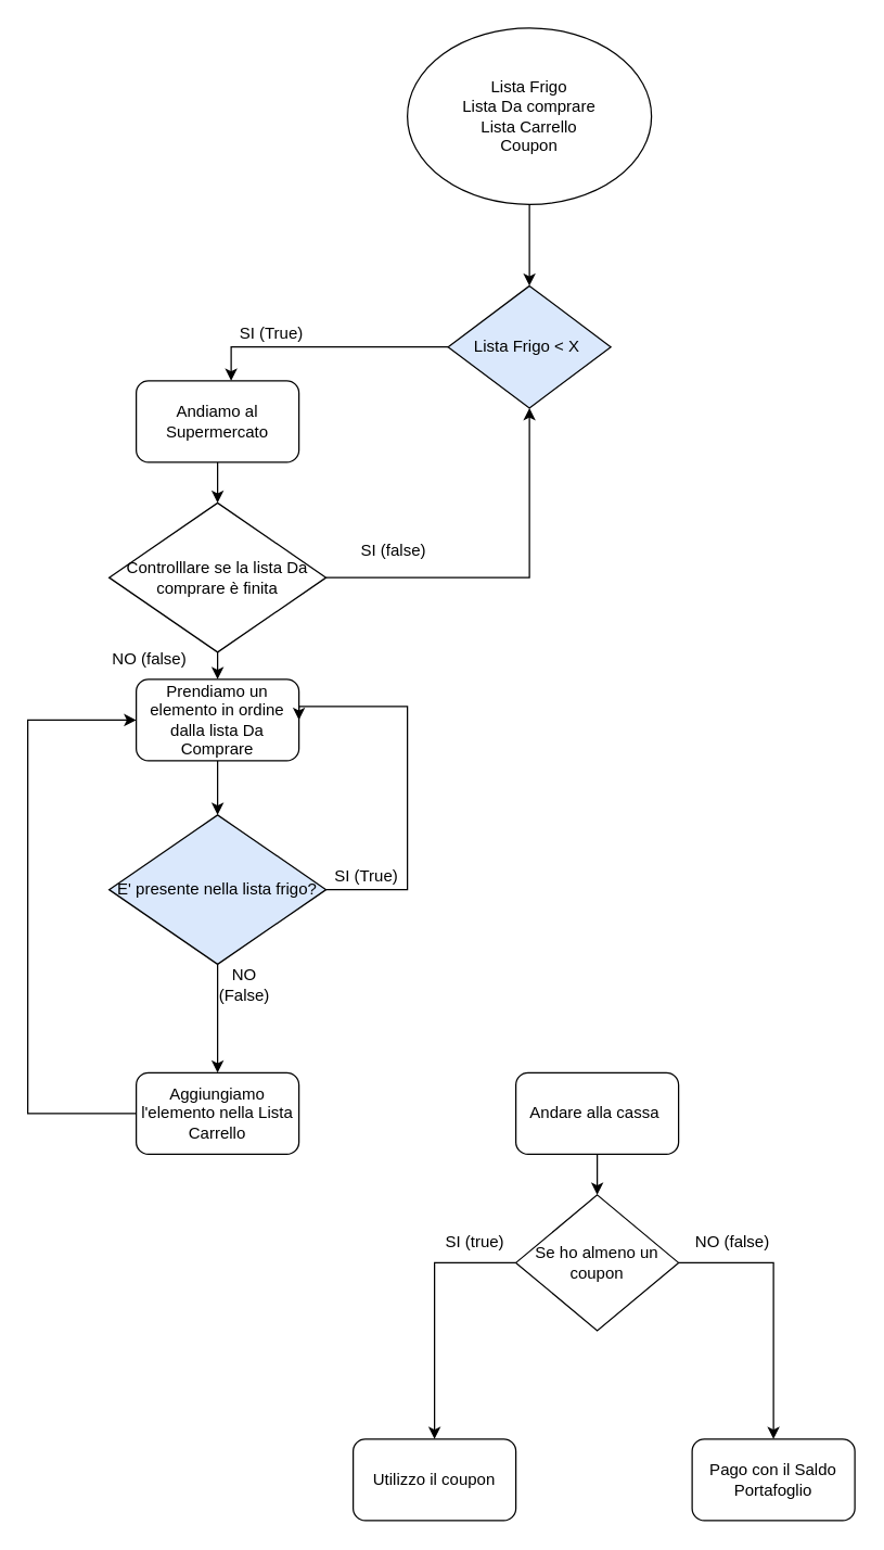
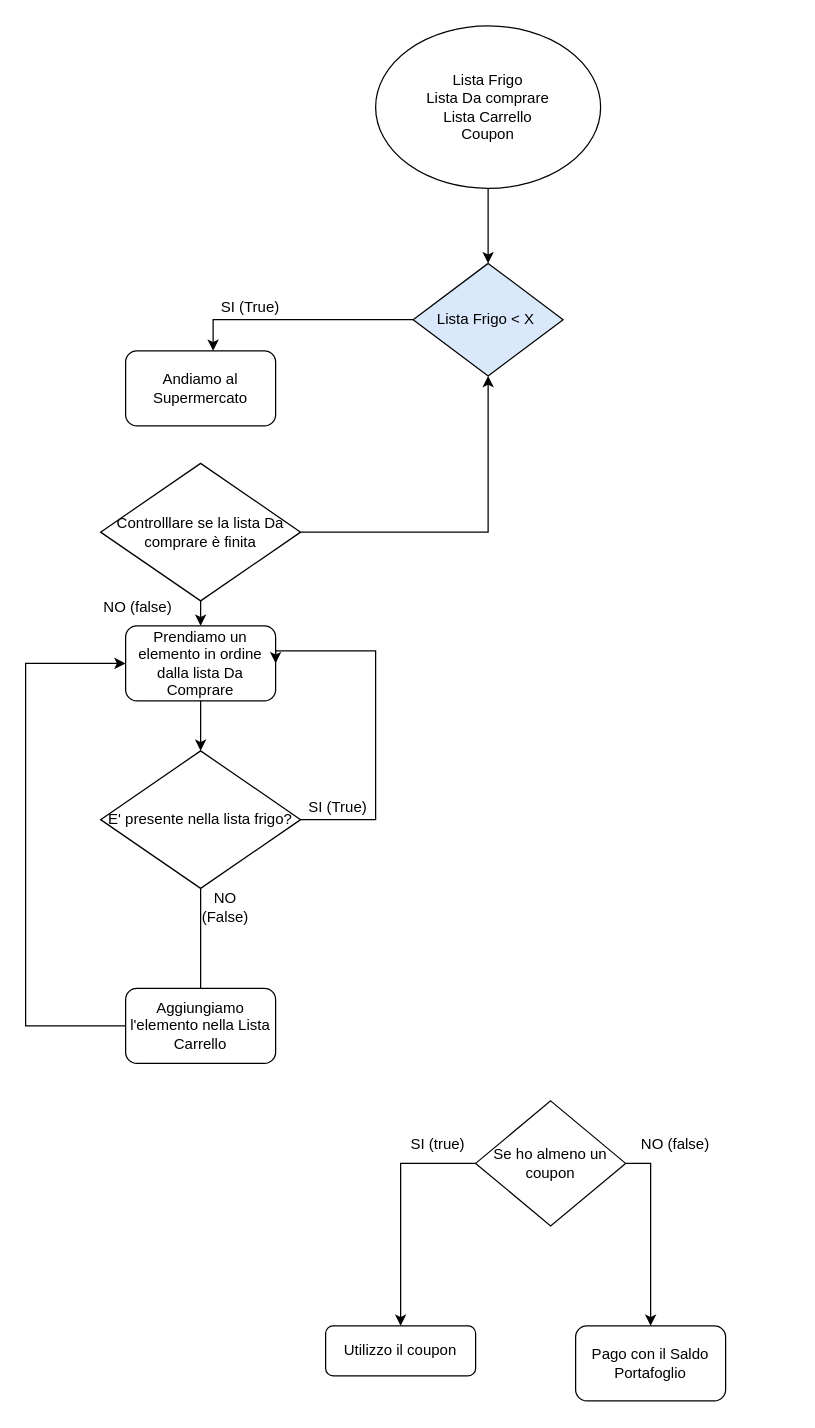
  <mxCell id="0" />
  <mxCell id="1" parent="0" />
  <mxCell id="2" style="edgeStyle=orthogonalEdgeStyle;rounded=0;orthogonalLoop=1;jettySize=auto;html=1;exitX=0.5;exitY=1;exitDx=0;exitDy=0;entryX=0.5;entryY=0;entryDx=0;entryDy=0;" edge="1" parent="1" source="3" target="5"><mxGeometry relative="1" as="geometry" /></mxCell>
  <mxCell id="3" value="Lista Frigo&lt;br&gt;Lista Da comprare&lt;br&gt;Lista Carrello&lt;br&gt;Coupon" style="ellipse;whiteSpace=wrap;html=1;" vertex="1" parent="1"><mxGeometry x="300" y="20" width="180" height="130" as="geometry" /></mxCell>
  <mxCell id="4" style="edgeStyle=orthogonalEdgeStyle;rounded=0;orthogonalLoop=1;jettySize=auto;html=1;exitX=0;exitY=0.5;exitDx=0;exitDy=0;" edge="1" parent="1" source="5" target="7"><mxGeometry relative="1" as="geometry"><Array as="points"><mxPoint x="170" y="255" /></Array></mxGeometry></mxCell>
  <mxCell id="5" value="Lista Frigo &amp;lt; X&amp;nbsp;" style="rhombus;whiteSpace=wrap;html=1;fillColor=#dae8fc;" vertex="1" parent="1"><mxGeometry x="330" y="210" width="120" height="90" as="geometry" /></mxCell>
- <mxCell id="6" style="edgeStyle=orthogonalEdgeStyle;rounded=0;orthogonalLoop=1;jettySize=auto;html=1;exitX=0.5;exitY=1;exitDx=0;exitDy=0;entryX=0.5;entryY=0;entryDx=0;entryDy=0;" edge="1" parent="1" source="7" target="20"><mxGeometry relative="1" as="geometry" /></mxCell>
  <mxCell id="7" value="Andiamo al Supermercato" style="rounded=1;whiteSpace=wrap;html=1;" vertex="1" parent="1"><mxGeometry x="100" y="280" width="120" height="60" as="geometry" /></mxCell>
  <mxCell id="8" value="SI (True)" style="text;html=1;strokeColor=none;fillColor=none;align=center;verticalAlign=middle;whiteSpace=wrap;rounded=0;" vertex="1" parent="1"><mxGeometry x="170" y="230" width="60" height="30" as="geometry" /></mxCell>
  <mxCell id="9" style="edgeStyle=orthogonalEdgeStyle;rounded=0;orthogonalLoop=1;jettySize=auto;html=1;exitX=0.5;exitY=1;exitDx=0;exitDy=0;entryX=0.5;entryY=0;entryDx=0;entryDy=0;" edge="1" parent="1" source="10" target="13"><mxGeometry relative="1" as="geometry" /></mxCell>
  <mxCell id="10" value="Prendiamo un elemento in ordine dalla lista Da Comprare" style="rounded=1;whiteSpace=wrap;html=1;" vertex="1" parent="1"><mxGeometry x="100" y="500" width="120" height="60" as="geometry" /></mxCell>
  <mxCell id="11" style="edgeStyle=orthogonalEdgeStyle;rounded=0;orthogonalLoop=1;jettySize=auto;html=1;exitX=1;exitY=0.5;exitDx=0;exitDy=0;entryX=1;entryY=0.5;entryDx=0;entryDy=0;" edge="1" parent="1" source="13" target="10"><mxGeometry relative="1" as="geometry"><Array as="points"><mxPoint x="300" y="655" /><mxPoint x="300" y="520" /><mxPoint x="220" y="520" /></Array></mxGeometry></mxCell>
- <mxCell id="12" style="edgeStyle=orthogonalEdgeStyle;rounded=0;orthogonalLoop=1;jettySize=auto;html=1;exitX=0.5;exitY=1;exitDx=0;exitDy=0;entryX=0.5;entryY=0;entryDx=0;entryDy=0;" edge="1" parent="1" source="13" target="16"><mxGeometry relative="1" as="geometry" /></mxCell>
- <mxCell id="13" value="E' presente nella lista frigo?" style="rhombus;whiteSpace=wrap;html=1;fillColor=#dae8fc;" vertex="1" parent="1"><mxGeometry x="80" y="600" width="160" height="110" as="geometry" /></mxCell>
+ <mxCell id="12" style="edgeStyle=orthogonalEdgeStyle;rounded=0;orthogonalLoop=1;jettySize=auto;html=1;exitX=0.5;exitY=1;exitDx=0;exitDy=0;entryX=0.5;entryY=0;entryDx=0;entryDy=0;endArrow=none;" edge="1" parent="1" source="13" target="16"><mxGeometry relative="1" as="geometry" /></mxCell>
+ <mxCell id="13" value="E' presente nella lista frigo?" style="rhombus;whiteSpace=wrap;html=1;" vertex="1" parent="1"><mxGeometry x="80" y="600" width="160" height="110" as="geometry" /></mxCell>
  <mxCell id="14" value="SI (True)" style="text;html=1;strokeColor=none;fillColor=none;align=center;verticalAlign=middle;whiteSpace=wrap;rounded=0;" vertex="1" parent="1"><mxGeometry x="240" y="630" width="60" height="30" as="geometry" /></mxCell>
  <mxCell id="15" style="edgeStyle=orthogonalEdgeStyle;rounded=0;orthogonalLoop=1;jettySize=auto;html=1;exitX=0;exitY=0.5;exitDx=0;exitDy=0;entryX=0;entryY=0.5;entryDx=0;entryDy=0;" edge="1" parent="1" source="16" target="10"><mxGeometry relative="1" as="geometry"><Array as="points"><mxPoint y="820" x="20" /><mxPoint y="530" x="20" /></Array></mxGeometry></mxCell>
  <mxCell id="16" value="Aggiungiamo l'elemento nella Lista Carrello" style="rounded=1;whiteSpace=wrap;html=1;" vertex="1" parent="1"><mxGeometry x="100" y="790" width="120" height="60" as="geometry" /></mxCell>
  <mxCell id="17" value="NO (False)" style="text;html=1;strokeColor=none;fillColor=none;align=center;verticalAlign=middle;whiteSpace=wrap;rounded=0;" vertex="1" parent="1"><mxGeometry x="150" y="710" width="60" height="30" as="geometry" /></mxCell>
  <mxCell id="18" style="edgeStyle=orthogonalEdgeStyle;rounded=0;orthogonalLoop=1;jettySize=auto;html=1;exitX=0.5;exitY=1;exitDx=0;exitDy=0;entryX=0.5;entryY=0;entryDx=0;entryDy=0;" edge="1" parent="1" source="20" target="10"><mxGeometry relative="1" as="geometry" /></mxCell>
  <mxCell id="19" style="edgeStyle=orthogonalEdgeStyle;rounded=0;orthogonalLoop=1;jettySize=auto;html=1;exitX=1;exitY=0.5;exitDx=0;exitDy=0;" edge="1" parent="1" source="20" target="5"><mxGeometry relative="1" as="geometry" /></mxCell>
  <mxCell id="20" value="Controlllare se la lista Da comprare è finita" style="rhombus;whiteSpace=wrap;html=1;" vertex="1" parent="1"><mxGeometry x="80" y="370" width="160" height="110" as="geometry" /></mxCell>
  <mxCell id="21" value="NO (false)" style="text;html=1;strokeColor=none;fillColor=none;align=center;verticalAlign=middle;whiteSpace=wrap;rounded=0;" vertex="1" parent="1"><mxGeometry x="80" y="470" width="60" height="30" as="geometry" /></mxCell>
- <mxCell id="22" style="edgeStyle=orthogonalEdgeStyle;rounded=0;orthogonalLoop=1;jettySize=auto;html=1;exitX=0.5;exitY=1;exitDx=0;exitDy=0;entryX=0.5;entryY=0;entryDx=0;entryDy=0;" edge="1" parent="1" source="23" target="26"><mxGeometry relative="1" as="geometry" /></mxCell>
- <mxCell id="23" value="Andare alla cassa&amp;nbsp;" style="rounded=1;whiteSpace=wrap;html=1;" vertex="1" parent="1"><mxGeometry x="380" y="790" width="120" height="60" as="geometry" /></mxCell>
  <mxCell id="24" style="edgeStyle=orthogonalEdgeStyle;rounded=0;orthogonalLoop=1;jettySize=auto;html=1;exitX=0;exitY=0.5;exitDx=0;exitDy=0;" edge="1" parent="1" source="26" target="27"><mxGeometry relative="1" as="geometry" /></mxCell>
  <mxCell id="25" style="edgeStyle=orthogonalEdgeStyle;rounded=0;orthogonalLoop=1;jettySize=auto;html=1;exitX=1;exitY=0.5;exitDx=0;exitDy=0;" edge="1" parent="1" source="26" target="28"><mxGeometry relative="1" as="geometry" /></mxCell>
  <mxCell id="26" value="Se ho almeno un coupon" style="rhombus;whiteSpace=wrap;html=1;" vertex="1" parent="1"><mxGeometry x="380" y="880" width="120" height="100" as="geometry" /></mxCell>
- <mxCell id="27" value="Utilizzo il coupon" style="rounded=1;whiteSpace=wrap;html=1;" vertex="1" parent="1"><mxGeometry x="260" y="1060" width="120" height="60" as="geometry" /></mxCell>
- <mxCell id="28" value="Pago con il Saldo Portafoglio" style="rounded=1;whiteSpace=wrap;html=1;" vertex="1" parent="1"><mxGeometry x="510" y="1060" width="120" height="60" as="geometry" /></mxCell>
+ <mxCell id="27" value="Utilizzo il coupon" style="rounded=1;whiteSpace=wrap;html=1;" vertex="1" parent="1"><mxGeometry x="260" y="1060" width="120" height="40" as="geometry" /></mxCell>
+ <mxCell id="28" value="Pago con il Saldo Portafoglio" style="rounded=1;whiteSpace=wrap;html=1;" vertex="1" parent="1"><mxGeometry x="460" y="1060" width="120" height="60" as="geometry" /></mxCell>
  <mxCell id="29" value="SI (true)" style="text;html=1;strokeColor=none;fillColor=none;align=center;verticalAlign=middle;whiteSpace=wrap;rounded=0;" vertex="1" parent="1"><mxGeometry x="320" y="900" width="60" height="30" as="geometry" /></mxCell>
  <mxCell id="30" value="NO (false)" style="text;html=1;strokeColor=none;fillColor=none;align=center;verticalAlign=middle;whiteSpace=wrap;rounded=0;" vertex="1" parent="1"><mxGeometry x="510" y="900" width="60" height="30" as="geometry" /></mxCell>
- <mxCell id="31" value="SI (false)" style="text;html=1;strokeColor=none;fillColor=none;align=center;verticalAlign=middle;whiteSpace=wrap;rounded=0;" vertex="1" parent="1"><mxGeometry x="260" y="390" width="60" height="30" as="geometry" /></mxCell>
